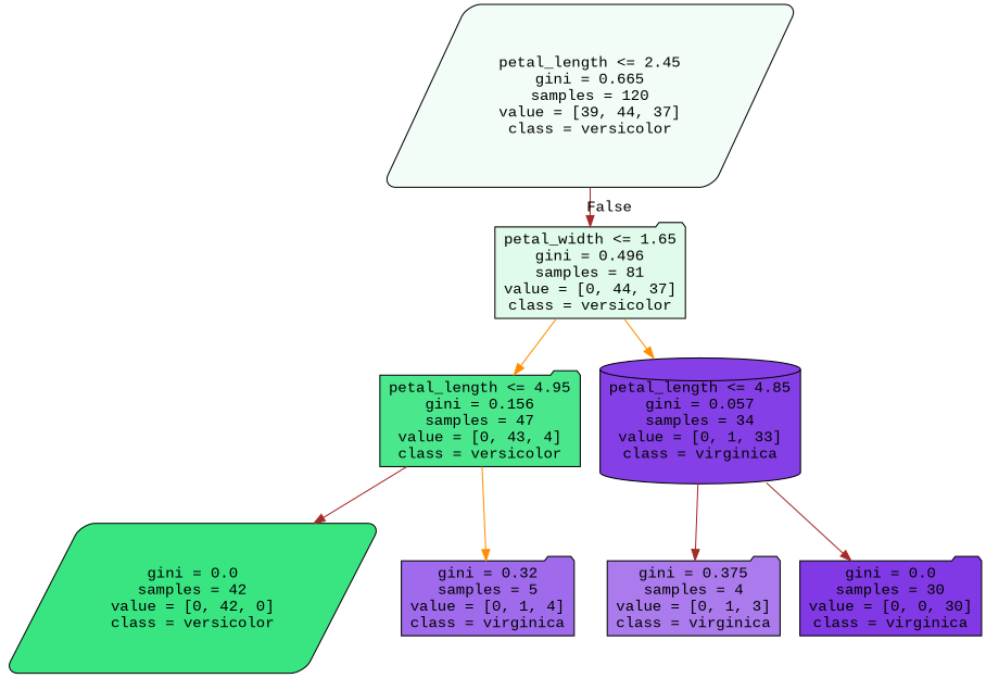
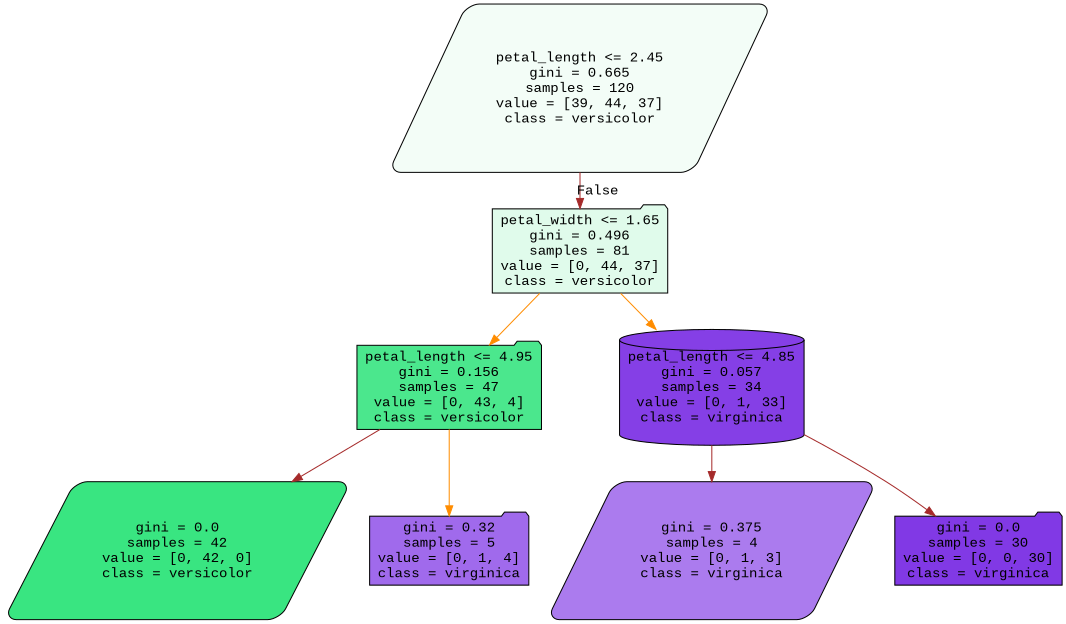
  digraph {
    fontname="Liberation Mono"
    node [color=black fontname="Liberation Mono" shape=folder style="filled, rounded"]
    edge [color=brown fontname="Liberation Mono"]
    n1 [fillcolor="#f3fdf7" label="petal_length <= 2.45\ngini = 0.665\nsamples = 120\nvalue = [39, 44, 37]\nclass = versicolor" shape=parallelogram]
    n2 [fillcolor="#e0fbeb" label="petal_width <= 1.65\ngini = 0.496\nsamples = 81\nvalue = [0, 44, 37]\nclass = versicolor"]
    n3 [fillcolor="#4be78d" label="petal_length <= 4.95\ngini = 0.156\nsamples = 47\nvalue = [0, 43, 4]\nclass = versicolor"]
    n4 [fillcolor="#853fe6" label="petal_length <= 4.85\ngini = 0.057\nsamples = 34\nvalue = [0, 1, 33]\nclass = virginica" shape=cylinder]
    n5 [fillcolor="#39e581" label="gini = 0.0\nsamples = 42\nvalue = [0, 42, 0]\nclass = versicolor" shape=parallelogram]
    n6 [fillcolor="#a06aec" label="gini = 0.32\nsamples = 5\nvalue = [0, 1, 4]\nclass = virginica"]
-   n7 [fillcolor="#ab7bee" label="gini = 0.375\nsamples = 4\nvalue = [0, 1, 3]\nclass = virginica"]
+   n7 [fillcolor="#ab7bee" label="gini = 0.375\nsamples = 4\nvalue = [0, 1, 3]\nclass = virginica" shape=parallelogram]
    n8 [fillcolor="#8139e5" label="gini = 0.0\nsamples = 30\nvalue = [0, 0, 30]\nclass = virginica"]
    n1 -> n2 [headlabel=False labelangle=-45 labeldistance=2.5]
    n2 -> n3 [color=darkorange]
    n2 -> n4 [color=darkorange]
    n3 -> n5
    n3 -> n6 [color=darkorange]
    n4 -> n7
    n4 -> n8
  }
